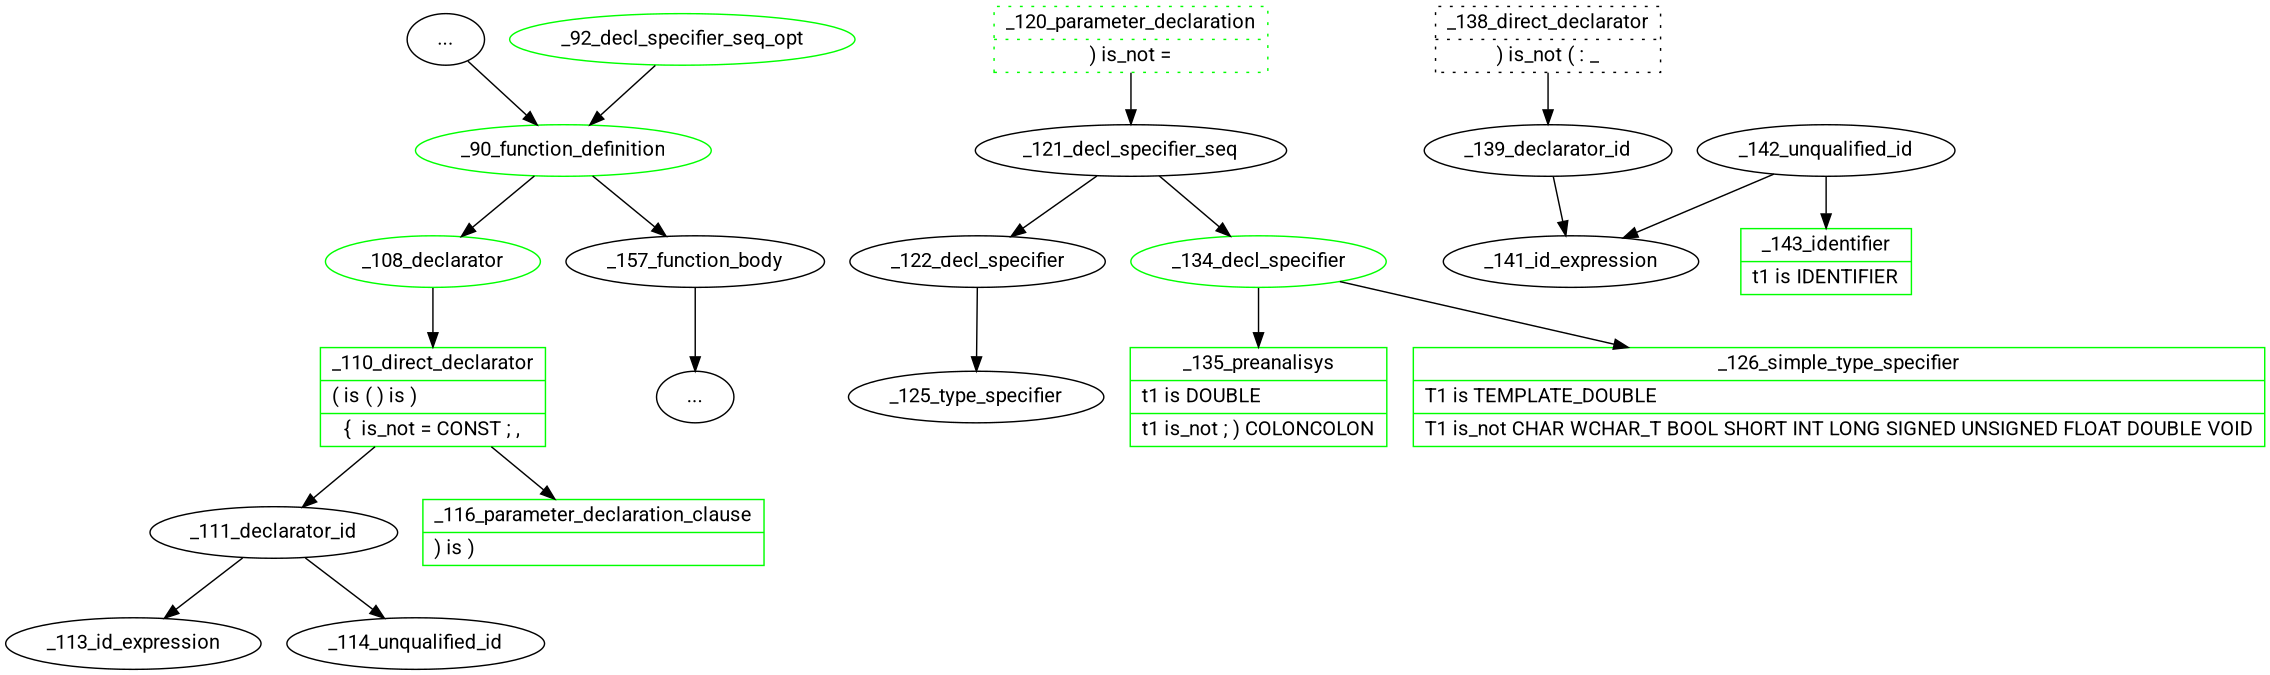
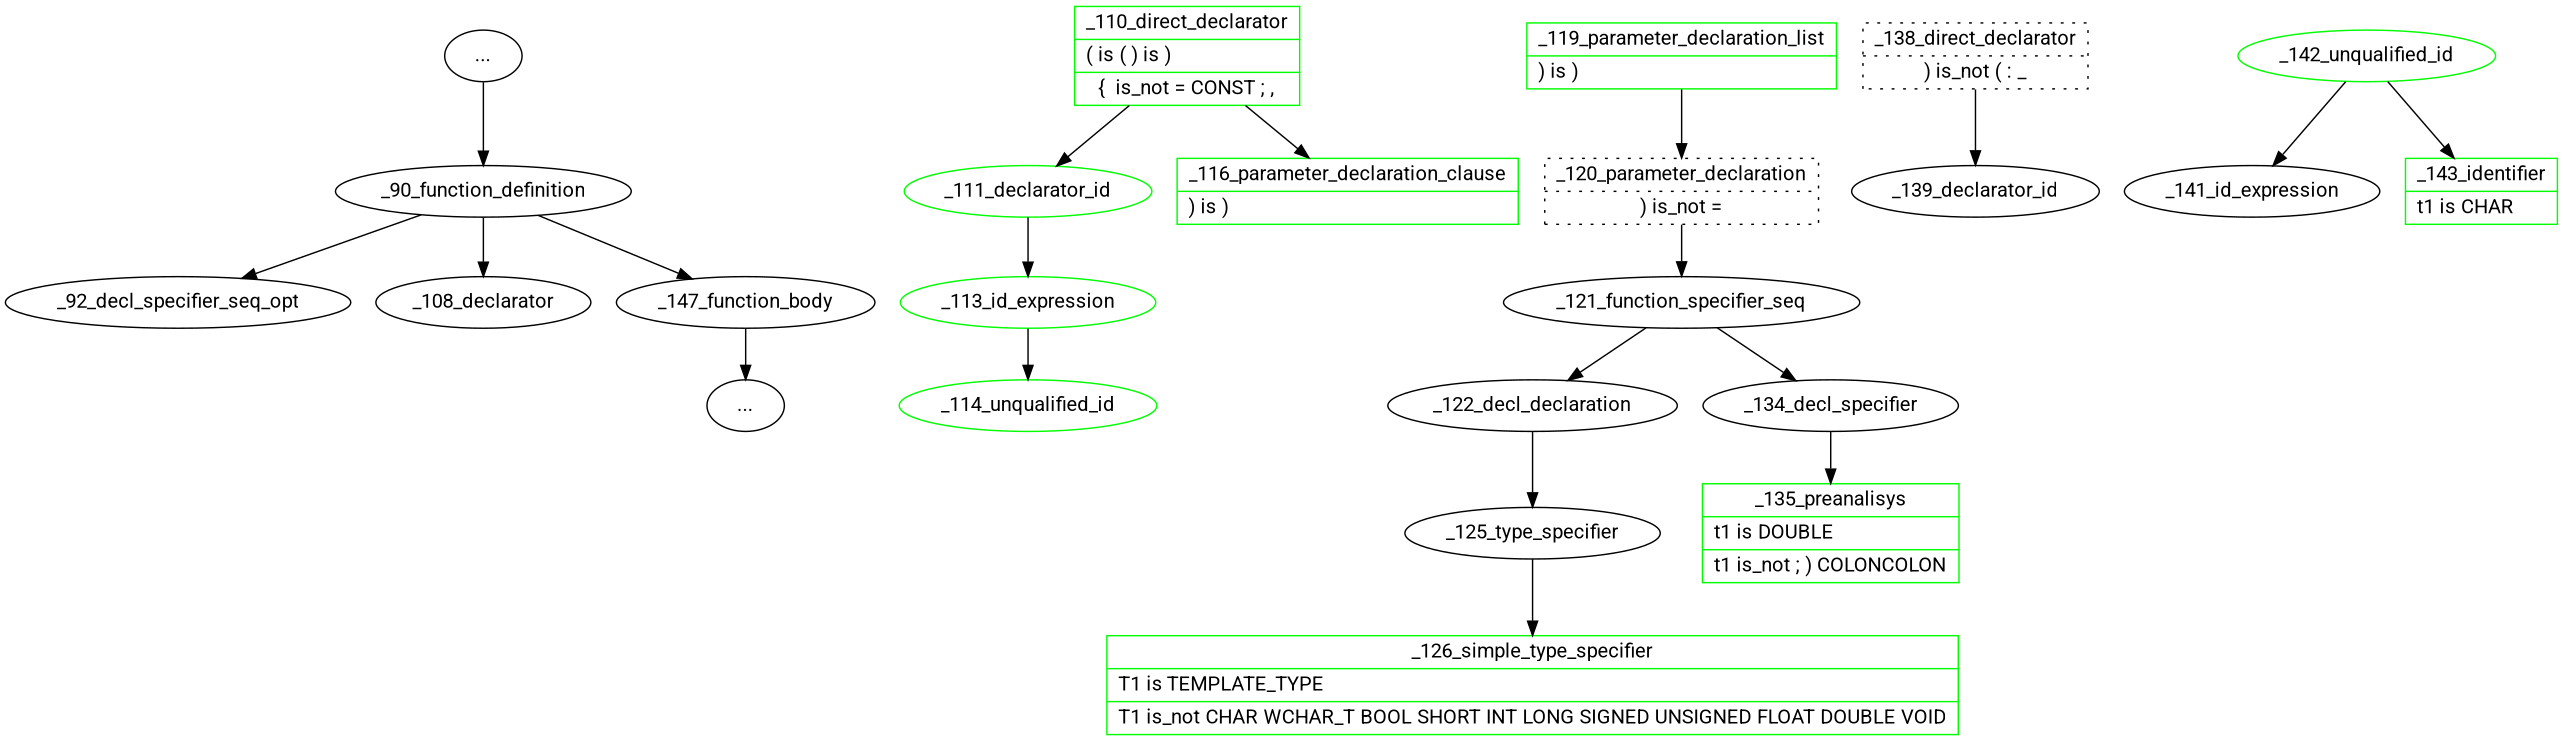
  digraph {
    fontname=Roboto
    node [fontname=Roboto]
    edge [fontname=Roboto]
    n1 [label="..."]
-   n2 [label=_90_function_definition color=green]
-   n3 [label=_92_decl_specifier_seq_opt color=green]
-   n4 [label=_108_declarator color=green]
-   n5 [label=_157_function_body]
+   n2 [label=_90_function_definition]
+   n3 [label=_92_decl_specifier_seq_opt]
+   n4 [label=_108_declarator]
+   n5 [label=_147_function_body]
    n6 [label="..."]
    n7 [color=green label="{_110_direct_declarator|( is  ( ) is  ) \l| \{ \ is_not =\ CONST\ ;\ \,}" shape=record]
-   n8 [label=_111_declarator_id]
+   n8 [label=_111_declarator_id color=green]
    n9 [color=green label="{_116_parameter_declaration_clause|) is  ) \l}" shape=record]
-   n10 [label=_113_id_expression]
-   n11 [label=_114_unqualified_id]
-   n13 [color=green label="{_120_parameter_declaration|)\ is_not =}" shape=record style=dotted]
-   n14 [label=_121_decl_specifier_seq]
-   n15 [label=_122_decl_specifier]
-   n16 [label=_134_decl_specifier color=green]
+   n10 [label=_113_id_expression color=green]
+   n11 [label=_114_unqualified_id color=green]
+   n12 [color=green label="{_119_parameter_declaration_list|) is  ) \l}" shape=record]
+   n13 [color=black label="{_120_parameter_declaration|)\ is_not =}" shape=record style=dotted]
+   n14 [label=_121_function_specifier_seq]
+   n15 [label=_122_decl_declaration]
+   n16 [label=_134_decl_specifier]
    n17 [label=_125_type_specifier]
    n18 [color=green label="{_135_preanalisys|t1 is DOUBLE\l|t1\ is_not ;\ )\ COLONCOLON}" shape=record]
-   n19 [color=green label="{_126_simple_type_specifier|T1 is TEMPLATE_DOUBLE\l|T1\ is_not CHAR\ WCHAR_T\ BOOL\ SHORT\ INT\ LONG\ SIGNED\ UNSIGNED\ FLOAT\ DOUBLE\ VOID}" shape=record]
+   n19 [color=green label="{_126_simple_type_specifier|T1 is TEMPLATE_TYPE\l|T1\ is_not CHAR\ WCHAR_T\ BOOL\ SHORT\ INT\ LONG\ SIGNED\ UNSIGNED\ FLOAT\ DOUBLE\ VOID}" shape=record]
    n20 [color=black label="{_138_direct_declarator|)\ is_not (\ \:\ \_}" shape=record style=dotted]
    n21 [label=_139_declarator_id]
    n22 [label=_141_id_expression]
-   n23 [label=_142_unqualified_id]
-   n24 [color=green label="{_143_identifier|t1 is IDENTIFIER\l}" shape=record]
+   n23 [label=_142_unqualified_id color=green]
+   n24 [color=green label="{_143_identifier|t1 is CHAR\l}" shape=record]
    n1 -> n2
-   n3 -> n2
+   n2 -> n3
    n2 -> n4
    n2 -> n5
-   n4 -> n7
    n5 -> n6
    n7 -> n8
    n7 -> n9
    n8 -> n10
-   n8 -> n11
+   n10 -> n11
+   n12 -> n13
    n13 -> n14
    n14 -> n15
    n14 -> n16
    n15 -> n17
    n16 -> n18
-   n16 -> n19
+   n17 -> n19
    n20 -> n21
-   n21 -> n22
    n23 -> n22
    n23 -> n24
  }
